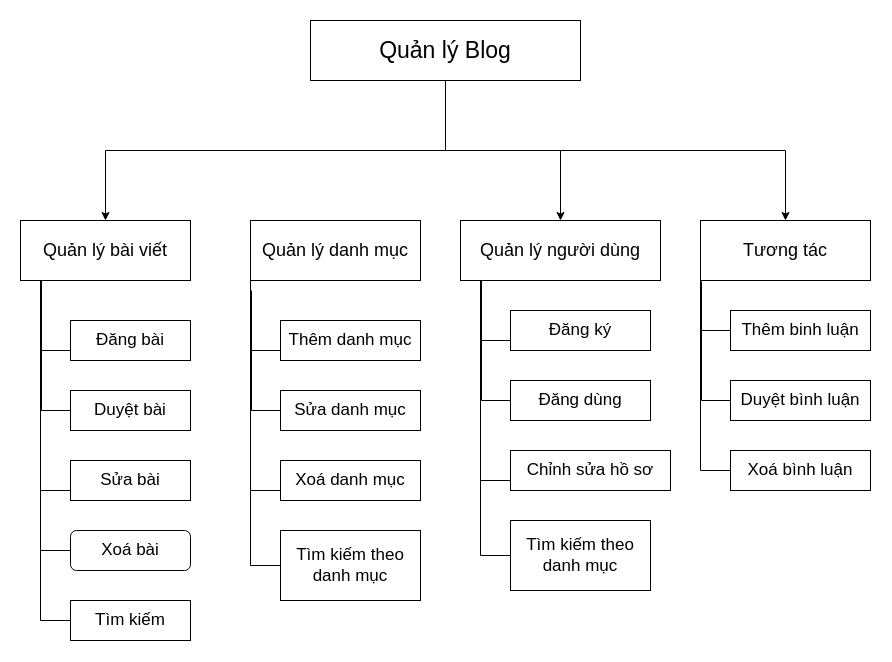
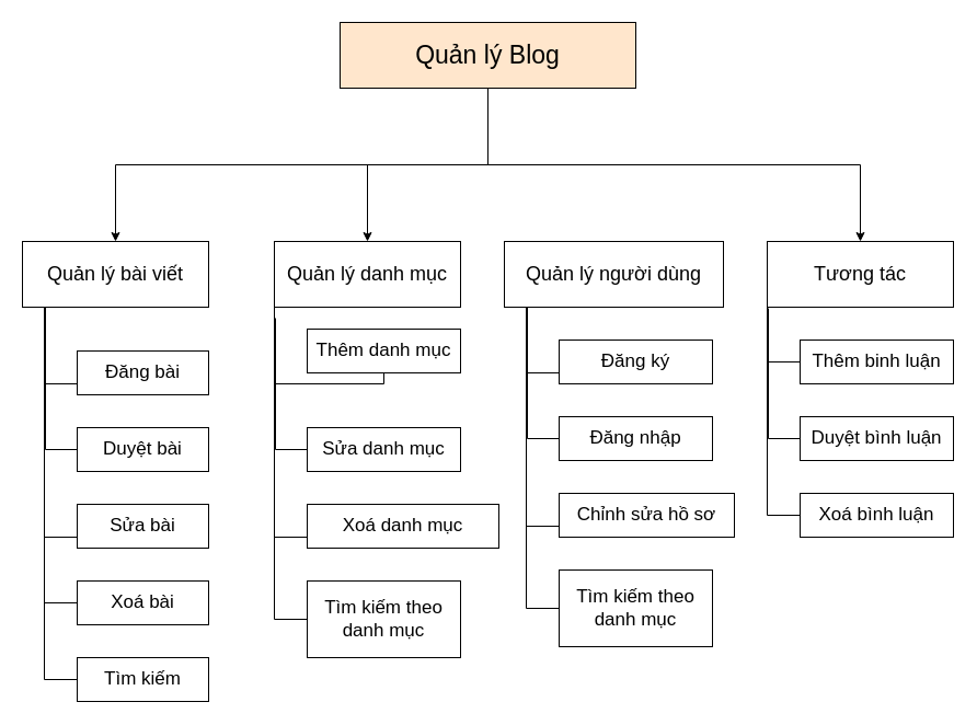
  <mxCell id="0" />
  <mxCell id="1" parent="0" />
  <mxCell id="2" style="edgeStyle=orthogonalEdgeStyle;rounded=0;orthogonalLoop=1;jettySize=auto;html=1;" edge="1" parent="1" source="5" target="7"><mxGeometry relative="1" as="geometry"><Array as="points"><mxPoint x="445" y="150" /><mxPoint x="105" y="150" /></Array></mxGeometry></mxCell>
- <mxCell id="3" style="edgeStyle=orthogonalEdgeStyle;rounded=0;orthogonalLoop=1;jettySize=auto;html=1;" edge="1" parent="1" source="5" target="9"><mxGeometry relative="1" as="geometry" /></mxCell>
+ <mxCell id="3" style="edgeStyle=orthogonalEdgeStyle;rounded=0;orthogonalLoop=1;jettySize=auto;html=1;entryX=0.5;entryY=0;entryDx=0;entryDy=0;" edge="1" parent="1" source="5" target="8"><mxGeometry relative="1" as="geometry" /></mxCell>
  <mxCell id="4" style="edgeStyle=orthogonalEdgeStyle;rounded=0;orthogonalLoop=1;jettySize=auto;html=1;entryX=0.5;entryY=0;entryDx=0;entryDy=0;" edge="1" parent="1" source="5" target="10"><mxGeometry relative="1" as="geometry"><Array as="points"><mxPoint x="445" y="150" /><mxPoint x="785" y="150" /></Array></mxGeometry></mxCell>
- <mxCell id="5" value="&lt;font style=&quot;font-size: 23px;&quot;&gt;Quản lý Blog&lt;/font&gt;" style="rounded=0;whiteSpace=wrap;html=1;" vertex="1" parent="1"><mxGeometry x="310" y="20" width="270" height="60" as="geometry" /></mxCell>
+ <mxCell id="5" value="&lt;font style=&quot;font-size: 23px;&quot;&gt;Quản lý Blog&lt;/font&gt;" style="rounded=0;whiteSpace=wrap;html=1;fillColor=#ffe6cc;" vertex="1" parent="1"><mxGeometry x="310" y="20" width="270" height="60" as="geometry" /></mxCell>
  <mxCell id="6" value="" style="edgeStyle=orthogonalEdgeStyle;rounded=0;orthogonalLoop=1;jettySize=auto;html=1;endArrow=none;startFill=0;" edge="1" parent="1" target="11"><mxGeometry relative="1" as="geometry"><mxPoint x="40" y="270" as="sourcePoint" /><Array as="points"><mxPoint x="40" y="350" /></Array></mxGeometry></mxCell>
  <mxCell id="7" value="&lt;font style=&quot;font-size: 18px;&quot;&gt;Quản lý bài viết&lt;/font&gt;" style="rounded=0;whiteSpace=wrap;html=1;" vertex="1" parent="1"><mxGeometry y="220" width="170" height="60" as="geometry" x="20" /></mxCell>
  <mxCell id="8" value="&lt;font style=&quot;font-size: 18px;&quot;&gt;Quản lý danh mục&lt;/font&gt;" style="rounded=0;whiteSpace=wrap;html=1;" vertex="1" parent="1"><mxGeometry x="250" y="220" width="170" height="60" as="geometry" /></mxCell>
  <mxCell id="9" value="&lt;font style=&quot;font-size: 18px;&quot;&gt;Quản lý người dùng&lt;/font&gt;" style="rounded=0;whiteSpace=wrap;html=1;" vertex="1" parent="1"><mxGeometry x="460" y="220" width="200" height="60" as="geometry" /></mxCell>
  <mxCell id="10" value="&lt;span style=&quot;font-size: 18px;&quot;&gt;Tương tác&lt;/span&gt;" style="rounded=0;whiteSpace=wrap;html=1;" vertex="1" parent="1"><mxGeometry x="700" y="220" width="170" height="60" as="geometry" /></mxCell>
  <mxCell id="11" value="&lt;span style=&quot;font-size: 17px;&quot;&gt;Đăng bài&lt;/span&gt;" style="whiteSpace=wrap;html=1;rounded=0;" vertex="1" parent="1"><mxGeometry x="70" y="320" width="120" height="40" as="geometry" /></mxCell>
  <mxCell id="12" value="&lt;span style=&quot;font-size: 17px;&quot;&gt;Duyệt bài&lt;/span&gt;" style="whiteSpace=wrap;html=1;rounded=0;" vertex="1" parent="1"><mxGeometry x="70" y="390" width="120" height="40" as="geometry" /></mxCell>
  <mxCell id="13" value="&lt;span style=&quot;font-size: 17px;&quot;&gt;Sửa bài&lt;/span&gt;" style="whiteSpace=wrap;html=1;rounded=0;" vertex="1" parent="1"><mxGeometry x="70" y="460" width="120" height="40" as="geometry" /></mxCell>
- <mxCell id="14" value="&lt;span style=&quot;font-size: 17px;&quot;&gt;Xoá bài&lt;/span&gt;" style="whiteSpace=wrap;html=1;rounded=1;" vertex="1" parent="1"><mxGeometry x="70" y="530" width="120" height="40" as="geometry" /></mxCell>
+ <mxCell id="14" value="&lt;span style=&quot;font-size: 17px;&quot;&gt;Xoá bài&lt;/span&gt;" style="whiteSpace=wrap;html=1;rounded=0;" vertex="1" parent="1"><mxGeometry x="70" y="530" width="120" height="40" as="geometry" /></mxCell>
  <mxCell id="15" value="" style="edgeStyle=orthogonalEdgeStyle;rounded=0;orthogonalLoop=1;jettySize=auto;html=1;endArrow=none;startFill=0;entryX=0;entryY=0.75;entryDx=0;entryDy=0;" edge="1" parent="1" target="13"><mxGeometry relative="1" as="geometry"><mxPoint x="40" y="280" as="sourcePoint" /><mxPoint x="80" y="360" as="targetPoint" /><Array as="points"><mxPoint x="40" y="490" /></Array></mxGeometry></mxCell>
  <mxCell id="16" value="" style="edgeStyle=orthogonalEdgeStyle;rounded=0;orthogonalLoop=1;jettySize=auto;html=1;endArrow=none;startFill=0;entryX=0;entryY=0.5;entryDx=0;entryDy=0;" edge="1" parent="1" target="14"><mxGeometry relative="1" as="geometry"><mxPoint x="40" y="280" as="sourcePoint" /><mxPoint x="90" y="370" as="targetPoint" /><Array as="points"><mxPoint x="40" y="550" /></Array></mxGeometry></mxCell>
  <mxCell id="17" value="&lt;span style=&quot;font-size: 17px;&quot;&gt;Tìm kiếm&lt;/span&gt;" style="whiteSpace=wrap;html=1;rounded=0;" vertex="1" parent="1"><mxGeometry x="70" y="600" width="120" height="40" as="geometry" /></mxCell>
  <mxCell id="18" value="" style="edgeStyle=orthogonalEdgeStyle;rounded=0;orthogonalLoop=1;jettySize=auto;html=1;endArrow=none;startFill=0;entryX=0;entryY=0.5;entryDx=0;entryDy=0;" edge="1" parent="1" target="17"><mxGeometry relative="1" as="geometry"><mxPoint x="40" y="280" as="sourcePoint" /><mxPoint x="70" y="620" as="targetPoint" /><Array as="points"><mxPoint x="40" y="620" /></Array></mxGeometry></mxCell>
  <mxCell id="19" value="" style="edgeStyle=orthogonalEdgeStyle;rounded=0;orthogonalLoop=1;jettySize=auto;html=1;endArrow=none;startFill=0;entryX=0;entryY=0.5;entryDx=0;entryDy=0;" edge="1" parent="1" target="12"><mxGeometry relative="1" as="geometry"><mxPoint x="41" y="280" as="sourcePoint" /><mxPoint x="80" y="630" as="targetPoint" /><Array as="points"><mxPoint x="41" y="410" /></Array></mxGeometry></mxCell>
  <mxCell id="20" value="" style="edgeStyle=orthogonalEdgeStyle;rounded=0;orthogonalLoop=1;jettySize=auto;html=1;endArrow=none;startFill=0;" edge="1" target="21" parent="1"><mxGeometry relative="1" as="geometry"><mxPoint x="250" y="270" as="sourcePoint" /><Array as="points"><mxPoint x="250" y="350" /></Array></mxGeometry></mxCell>
- <mxCell id="21" value="&lt;span style=&quot;font-size: 17px;&quot;&gt;Thêm danh mục&lt;/span&gt;" style="whiteSpace=wrap;html=1;rounded=0;" vertex="1" parent="1"><mxGeometry x="280" y="320" width="140" height="40" as="geometry" /></mxCell>
+ <mxCell id="21" value="&lt;span style=&quot;font-size: 17px;&quot;&gt;Thêm danh mục&lt;/span&gt;" style="whiteSpace=wrap;html=1;rounded=0;" vertex="1" parent="1"><mxGeometry x="280" y="300" width="140" height="40" as="geometry" /></mxCell>
  <mxCell id="22" value="&lt;span style=&quot;font-size: 17px;&quot;&gt;Sửa danh mục&lt;/span&gt;" style="whiteSpace=wrap;html=1;rounded=0;" vertex="1" parent="1"><mxGeometry x="280" y="390" width="140" height="40" as="geometry" /></mxCell>
- <mxCell id="23" value="&lt;span style=&quot;font-size: 17px;&quot;&gt;Xoá danh mục&lt;/span&gt;" style="whiteSpace=wrap;html=1;rounded=0;" vertex="1" parent="1"><mxGeometry x="280" y="460" width="140" height="40" as="geometry" /></mxCell>
+ <mxCell id="23" value="&lt;span style=&quot;font-size: 17px;&quot;&gt;Xoá danh mục&lt;/span&gt;" style="whiteSpace=wrap;html=1;rounded=0;" vertex="1" parent="1"><mxGeometry x="280" y="460" width="175" height="40" as="geometry" /></mxCell>
  <mxCell id="24" value="&lt;span style=&quot;font-size: 17px;&quot;&gt;Tìm kiếm theo danh mục&lt;/span&gt;" style="whiteSpace=wrap;html=1;rounded=0;" vertex="1" parent="1"><mxGeometry x="280" y="530" width="140" height="70" as="geometry" /></mxCell>
  <mxCell id="25" value="" style="edgeStyle=orthogonalEdgeStyle;rounded=0;orthogonalLoop=1;jettySize=auto;html=1;endArrow=none;startFill=0;entryX=0;entryY=0.75;entryDx=0;entryDy=0;" edge="1" target="23" parent="1"><mxGeometry relative="1" as="geometry"><mxPoint x="250" y="280" as="sourcePoint" /><mxPoint x="290" y="360" as="targetPoint" /><Array as="points"><mxPoint x="250" y="490" /></Array></mxGeometry></mxCell>
  <mxCell id="26" value="" style="edgeStyle=orthogonalEdgeStyle;rounded=0;orthogonalLoop=1;jettySize=auto;html=1;endArrow=none;startFill=0;entryX=0;entryY=0.5;entryDx=0;entryDy=0;exitX=0.116;exitY=1.034;exitDx=0;exitDy=0;exitPerimeter=0;" edge="1" target="24" parent="1"><mxGeometry relative="1" as="geometry"><mxPoint x="250" y="272" as="sourcePoint" /><mxPoint x="300" y="370" as="targetPoint" /><Array as="points"><mxPoint x="250" y="565" /></Array></mxGeometry></mxCell>
  <mxCell id="27" value="" style="edgeStyle=orthogonalEdgeStyle;rounded=0;orthogonalLoop=1;jettySize=auto;html=1;endArrow=none;startFill=0;entryX=0;entryY=0.5;entryDx=0;entryDy=0;" edge="1" target="22" parent="1"><mxGeometry relative="1" as="geometry"><mxPoint x="251" y="290" as="sourcePoint" /><mxPoint x="290" y="630" as="targetPoint" /><Array as="points"><mxPoint x="251" y="410" /></Array></mxGeometry></mxCell>
  <mxCell id="28" value="" style="edgeStyle=orthogonalEdgeStyle;rounded=0;orthogonalLoop=1;jettySize=auto;html=1;endArrow=none;startFill=0;" edge="1" target="29" parent="1"><mxGeometry relative="1" as="geometry"><mxPoint x="700" y="280" as="sourcePoint" /><Array as="points"><mxPoint x="700" y="330" /></Array></mxGeometry></mxCell>
  <mxCell id="29" value="&lt;span style=&quot;font-size: 17px;&quot;&gt;Thêm binh luận&lt;/span&gt;" style="whiteSpace=wrap;html=1;rounded=0;" vertex="1" parent="1"><mxGeometry x="730" y="310" width="140" height="40" as="geometry" /></mxCell>
  <mxCell id="30" value="&lt;span style=&quot;font-size: 17px;&quot;&gt;Duyệt bình luận&lt;/span&gt;" style="whiteSpace=wrap;html=1;rounded=0;" vertex="1" parent="1"><mxGeometry x="730" y="380" width="140" height="40" as="geometry" /></mxCell>
  <mxCell id="31" value="&lt;span style=&quot;font-size: 17px;&quot;&gt;Xoá bình luận&lt;/span&gt;" style="whiteSpace=wrap;html=1;rounded=0;" vertex="1" parent="1"><mxGeometry x="730" y="450" width="140" height="40" as="geometry" /></mxCell>
  <mxCell id="32" value="" style="edgeStyle=orthogonalEdgeStyle;rounded=0;orthogonalLoop=1;jettySize=auto;html=1;endArrow=none;startFill=0;entryX=0;entryY=0.5;entryDx=0;entryDy=0;" edge="1" target="31" parent="1"><mxGeometry relative="1" as="geometry"><mxPoint x="700" y="280" as="sourcePoint" /><mxPoint x="740" y="370" as="targetPoint" /><Array as="points"><mxPoint x="700" y="470" /></Array></mxGeometry></mxCell>
  <mxCell id="33" value="" style="edgeStyle=orthogonalEdgeStyle;rounded=0;orthogonalLoop=1;jettySize=auto;html=1;endArrow=none;startFill=0;entryX=0;entryY=0.5;entryDx=0;entryDy=0;exitX=0.123;exitY=1.015;exitDx=0;exitDy=0;exitPerimeter=0;" edge="1" target="30" parent="1"><mxGeometry relative="1" as="geometry"><mxPoint x="701" y="281" as="sourcePoint" /><mxPoint x="740" y="640" as="targetPoint" /><Array as="points"><mxPoint x="701" y="400" /></Array></mxGeometry></mxCell>
  <mxCell id="34" value="" style="edgeStyle=orthogonalEdgeStyle;rounded=0;orthogonalLoop=1;jettySize=auto;html=1;endArrow=none;startFill=0;" edge="1" target="35" parent="1"><mxGeometry relative="1" as="geometry"><mxPoint x="480" y="280" as="sourcePoint" /><Array as="points"><mxPoint x="480" y="340" /></Array></mxGeometry></mxCell>
  <mxCell id="35" value="&lt;span style=&quot;font-size: 17px;&quot;&gt;Đăng ký&lt;/span&gt;" style="whiteSpace=wrap;html=1;rounded=0;" vertex="1" parent="1"><mxGeometry x="510" y="310" width="140" height="40" as="geometry" /></mxCell>
- <mxCell id="36" value="&lt;span style=&quot;font-size: 17px;&quot;&gt;Đăng dùng&lt;/span&gt;" style="whiteSpace=wrap;html=1;rounded=0;" vertex="1" parent="1"><mxGeometry x="510" y="380" width="140" height="40" as="geometry" /></mxCell>
+ <mxCell id="36" value="&lt;span style=&quot;font-size: 17px;&quot;&gt;Đăng nhập&lt;/span&gt;" style="whiteSpace=wrap;html=1;rounded=0;" vertex="1" parent="1"><mxGeometry x="510" y="380" width="140" height="40" as="geometry" /></mxCell>
  <mxCell id="37" value="&lt;span style=&quot;font-size: 17px;&quot;&gt;Chỉnh sửa hồ sơ&lt;/span&gt;" style="whiteSpace=wrap;html=1;rounded=0;" vertex="1" parent="1"><mxGeometry x="510" y="450" width="160" height="40" as="geometry" /></mxCell>
  <mxCell id="38" value="&lt;span style=&quot;font-size: 17px;&quot;&gt;Tìm kiếm theo danh mục&lt;/span&gt;" style="whiteSpace=wrap;html=1;rounded=0;" vertex="1" parent="1"><mxGeometry x="510" y="520" width="140" height="70" as="geometry" /></mxCell>
  <mxCell id="39" value="" style="edgeStyle=orthogonalEdgeStyle;rounded=0;orthogonalLoop=1;jettySize=auto;html=1;endArrow=none;startFill=0;entryX=0;entryY=0.75;entryDx=0;entryDy=0;" edge="1" target="37" parent="1"><mxGeometry relative="1" as="geometry"><mxPoint x="480" y="280" as="sourcePoint" /><mxPoint x="520" y="350" as="targetPoint" /><Array as="points"><mxPoint x="480" y="480" /></Array></mxGeometry></mxCell>
  <mxCell id="40" value="" style="edgeStyle=orthogonalEdgeStyle;rounded=0;orthogonalLoop=1;jettySize=auto;html=1;endArrow=none;startFill=0;entryX=0;entryY=0.5;entryDx=0;entryDy=0;" edge="1" target="38" parent="1"><mxGeometry relative="1" as="geometry"><mxPoint x="480" y="280" as="sourcePoint" /><mxPoint x="530" y="360" as="targetPoint" /><Array as="points"><mxPoint x="480" y="555" /></Array></mxGeometry></mxCell>
  <mxCell id="41" value="" style="edgeStyle=orthogonalEdgeStyle;rounded=0;orthogonalLoop=1;jettySize=auto;html=1;endArrow=none;startFill=0;entryX=0;entryY=0.5;entryDx=0;entryDy=0;" edge="1" target="36" parent="1"><mxGeometry relative="1" as="geometry"><mxPoint x="481" y="280" as="sourcePoint" /><mxPoint x="520" y="620" as="targetPoint" /><Array as="points"><mxPoint x="481" y="400" /></Array></mxGeometry></mxCell>
